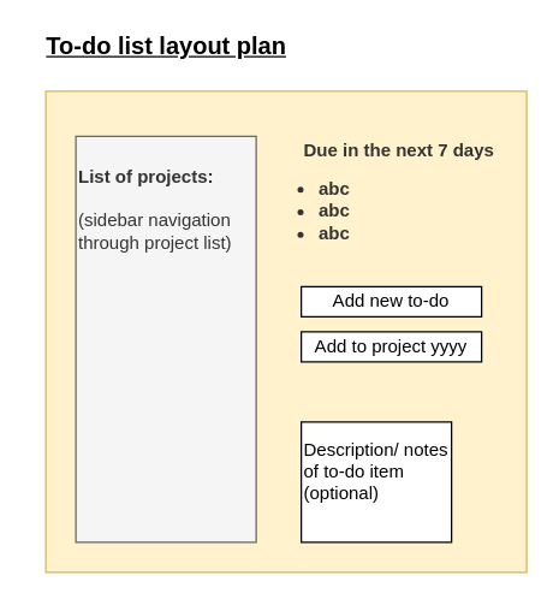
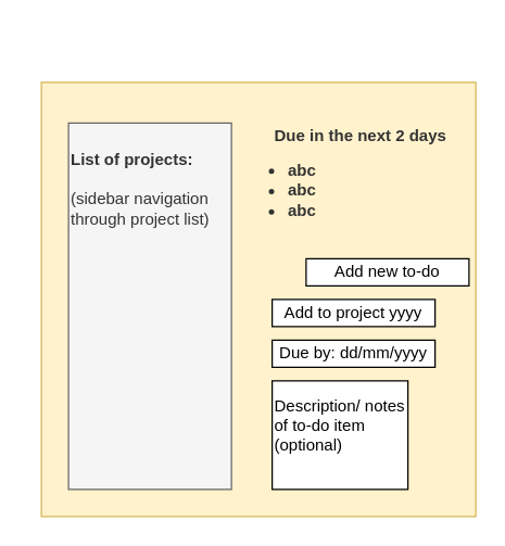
  <mxCell id="0" />
  <mxCell id="1" parent="0" />
  <mxCell id="2" value="" style="whiteSpace=wrap;html=1;aspect=fixed;fillColor=#fff2cc;strokeColor=#d6b656;" vertex="1" parent="1"><mxGeometry x="30" y="60" width="320" height="320" as="geometry" /></mxCell>
- <mxCell id="3" value="Add new to-do" style="rounded=0;whiteSpace=wrap;html=1;" vertex="1" parent="1"><mxGeometry x="200" y="190" width="120" height="20" as="geometry" /></mxCell>
+ <mxCell id="3" value="Add new to-do" style="rounded=0;whiteSpace=wrap;html=1;" vertex="1" parent="1"><mxGeometry x="225" y="190" width="120" height="20" as="geometry" /></mxCell>
  <mxCell id="4" value="Description/ notes of to-do item (optional)&lt;br&gt;&lt;br&gt;" style="rounded=0;whiteSpace=wrap;html=1;align=left;" vertex="1" parent="1"><mxGeometry x="200" y="280" width="100" height="80" as="geometry" /></mxCell>
- <mxCell id="5" value="Due in the next 7 days" style="rounded=0;whiteSpace=wrap;html=1;fontColor=#333333;strokeColor=none;align=left;fontStyle=1;fillColor=none;" vertex="1" parent="1"><mxGeometry x="200" y="80" width="130" height="40" as="geometry" /></mxCell>
+ <mxCell id="5" value="Due in the next 2 days" style="rounded=0;whiteSpace=wrap;html=1;fontColor=#333333;strokeColor=none;align=left;fontStyle=1;fillColor=none;" vertex="1" parent="1"><mxGeometry x="200" y="80" width="130" height="40" as="geometry" /></mxCell>
  <mxCell id="6" value="&lt;ul&gt;&lt;li&gt;&lt;span&gt;abc&lt;/span&gt;&lt;/li&gt;&lt;/ul&gt;" style="rounded=0;whiteSpace=wrap;html=1;fontColor=#333333;strokeColor=none;align=left;fontStyle=1;fillColor=none;" vertex="1" parent="1"><mxGeometry x="170" y="120" width="150" height="40" as="geometry" /></mxCell>
  <mxCell id="7" value="&lt;ul&gt;&lt;li&gt;&lt;span&gt;abc&lt;/span&gt;&lt;/li&gt;&lt;/ul&gt;" style="rounded=0;whiteSpace=wrap;html=1;fontColor=#333333;strokeColor=none;align=left;fontStyle=1;fillColor=none;" vertex="1" parent="1"><mxGeometry x="170" y="140" width="150" height="30" as="geometry" /></mxCell>
  <mxCell id="8" value="&lt;ul&gt;&lt;li&gt;&lt;span&gt;abc&lt;/span&gt;&lt;/li&gt;&lt;/ul&gt;" style="rounded=0;whiteSpace=wrap;html=1;fontColor=#333333;strokeColor=none;align=left;fontStyle=1;fillColor=none;" vertex="1" parent="1"><mxGeometry x="170" y="110" width="150" height="30" as="geometry" /></mxCell>
  <mxCell id="9" value="&lt;b&gt;List of projects:&lt;/b&gt;&lt;br&gt;&lt;br&gt;(sidebar navigation through project list)&lt;br&gt;&lt;br&gt;&lt;br&gt;&lt;br&gt;&lt;br&gt;&lt;br&gt;&lt;br&gt;&lt;br&gt;&lt;br&gt;&lt;br&gt;&lt;br&gt;&lt;br&gt;&lt;br&gt;" style="rounded=0;whiteSpace=wrap;html=1;fillColor=#f5f5f5;align=left;strokeColor=#666666;fontColor=#333333;" vertex="1" parent="1"><mxGeometry x="50" y="90" width="120" height="270" as="geometry" /></mxCell>
  <mxCell id="10" value="Add to project yyyy" style="rounded=0;whiteSpace=wrap;html=1;" vertex="1" parent="1"><mxGeometry x="200" y="220" width="120" height="20" as="geometry" /></mxCell>
- <mxCell id="12" value="To-do list layout plan" style="text;html=1;align=center;verticalAlign=middle;resizable=0;points=[];autosize=1;strokeColor=none;fontStyle=5;fontSize=16;" vertex="1" parent="1"><mxGeometry x="20" y="20" width="180" height="20" as="geometry" /></mxCell>
+ <mxCell id="11" value="Due by: dd/mm/yyyy" style="rounded=0;whiteSpace=wrap;html=1;" vertex="1" parent="1"><mxGeometry x="200" y="250" width="120" height="20" as="geometry" /></mxCell>
